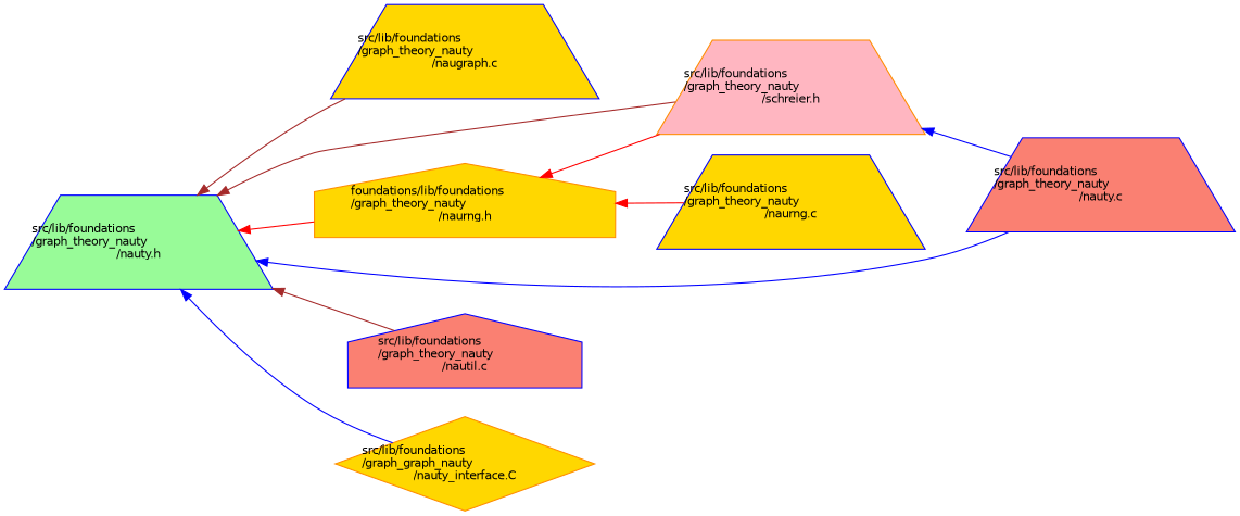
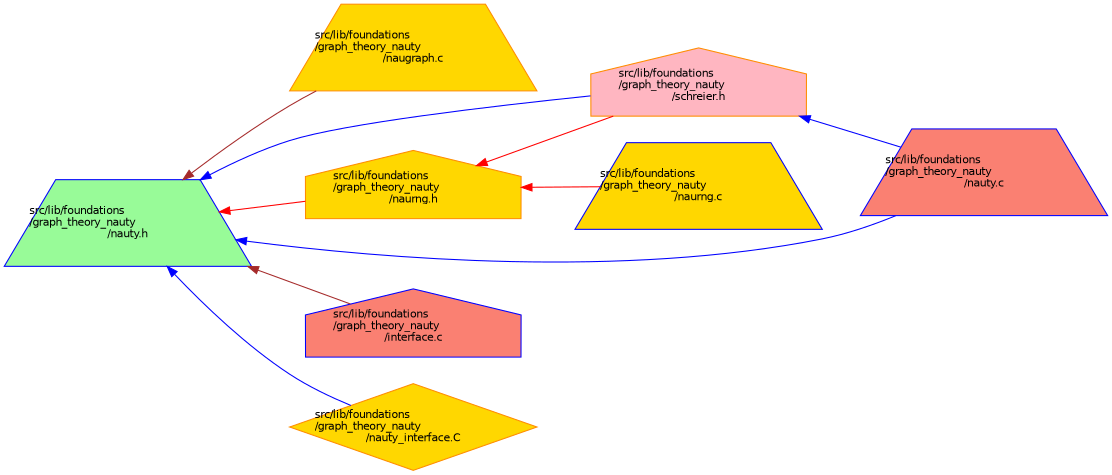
  digraph {
    rankdir=LR
    node [color=blue fillcolor=gold fontname=Helvetica fontsize=10 shape=trapezium style=filled]
    edge [color=blue dir=back fontname=Helvetica fontsize=10 labelfontname=Helvetica labelfontsize=10 style=solid]
    n1 [fillcolor=palegreen fontcolor=black height=0.2 label="src/lib/foundations\l/graph_theory_nauty\l/nauty.h" width=0.4]
-   n2 [height=0.2 label="src/lib/foundations\l/graph_theory_nauty\l/naugraph.c" width=0.4]
-   n3 [color=darkorange height=0.2 label="foundations/lib/foundations\l/graph_theory_nauty\l/naurng.h" shape=house width=0.4]
-   n4 [color=darkorange fillcolor=lightpink height=0.2 label="src/lib/foundations\l/graph_theory_nauty\l/schreier.h" width=0.4]
+   n2 [color=darkorange height=0.2 label="src/lib/foundations\l/graph_theory_nauty\l/naugraph.c" width=0.4]
+   n3 [color=darkorange height=0.2 label="src/lib/foundations\l/graph_theory_nauty\l/naurng.h" shape=house width=0.4]
+   n4 [color=darkorange fillcolor=lightpink height=0.2 label="src/lib/foundations\l/graph_theory_nauty\l/schreier.h" shape=house width=0.4]
    n5 [fillcolor=salmon height=0.2 label="src/lib/foundations\l/graph_theory_nauty\l/nauty.c" width=0.4]
-   n6 [fillcolor=salmon height=0.2 label="src/lib/foundations\l/graph_theory_nauty\l/nautil.c" shape=house width=0.4]
-   n7 [color=darkorange height=0.2 label="src/lib/foundations\l/graph_graph_nauty\l/nauty_interface.C" shape=diamond width=0.4]
+   n6 [fillcolor=salmon height=0.2 label="src/lib/foundations\l/graph_theory_nauty\l/interface.c" shape=house width=0.4]
+   n7 [color=darkorange height=0.2 label="src/lib/foundations\l/graph_theory_nauty\l/nauty_interface.C" shape=diamond width=0.4]
    n8 [height=0.2 label="src/lib/foundations\l/graph_theory_nauty\l/naurng.c" width=0.4]
    n1 -> n2 [color=brown]
    n1 -> n3 [color=red]
-   n1 -> n4 [color=brown]
+   n1 -> n4
    n1 -> n5
    n1 -> n6 [color=brown]
    n1 -> n7
    n3 -> n4 [color=red]
    n3 -> n8 [color=red]
    n4 -> n5
  }
